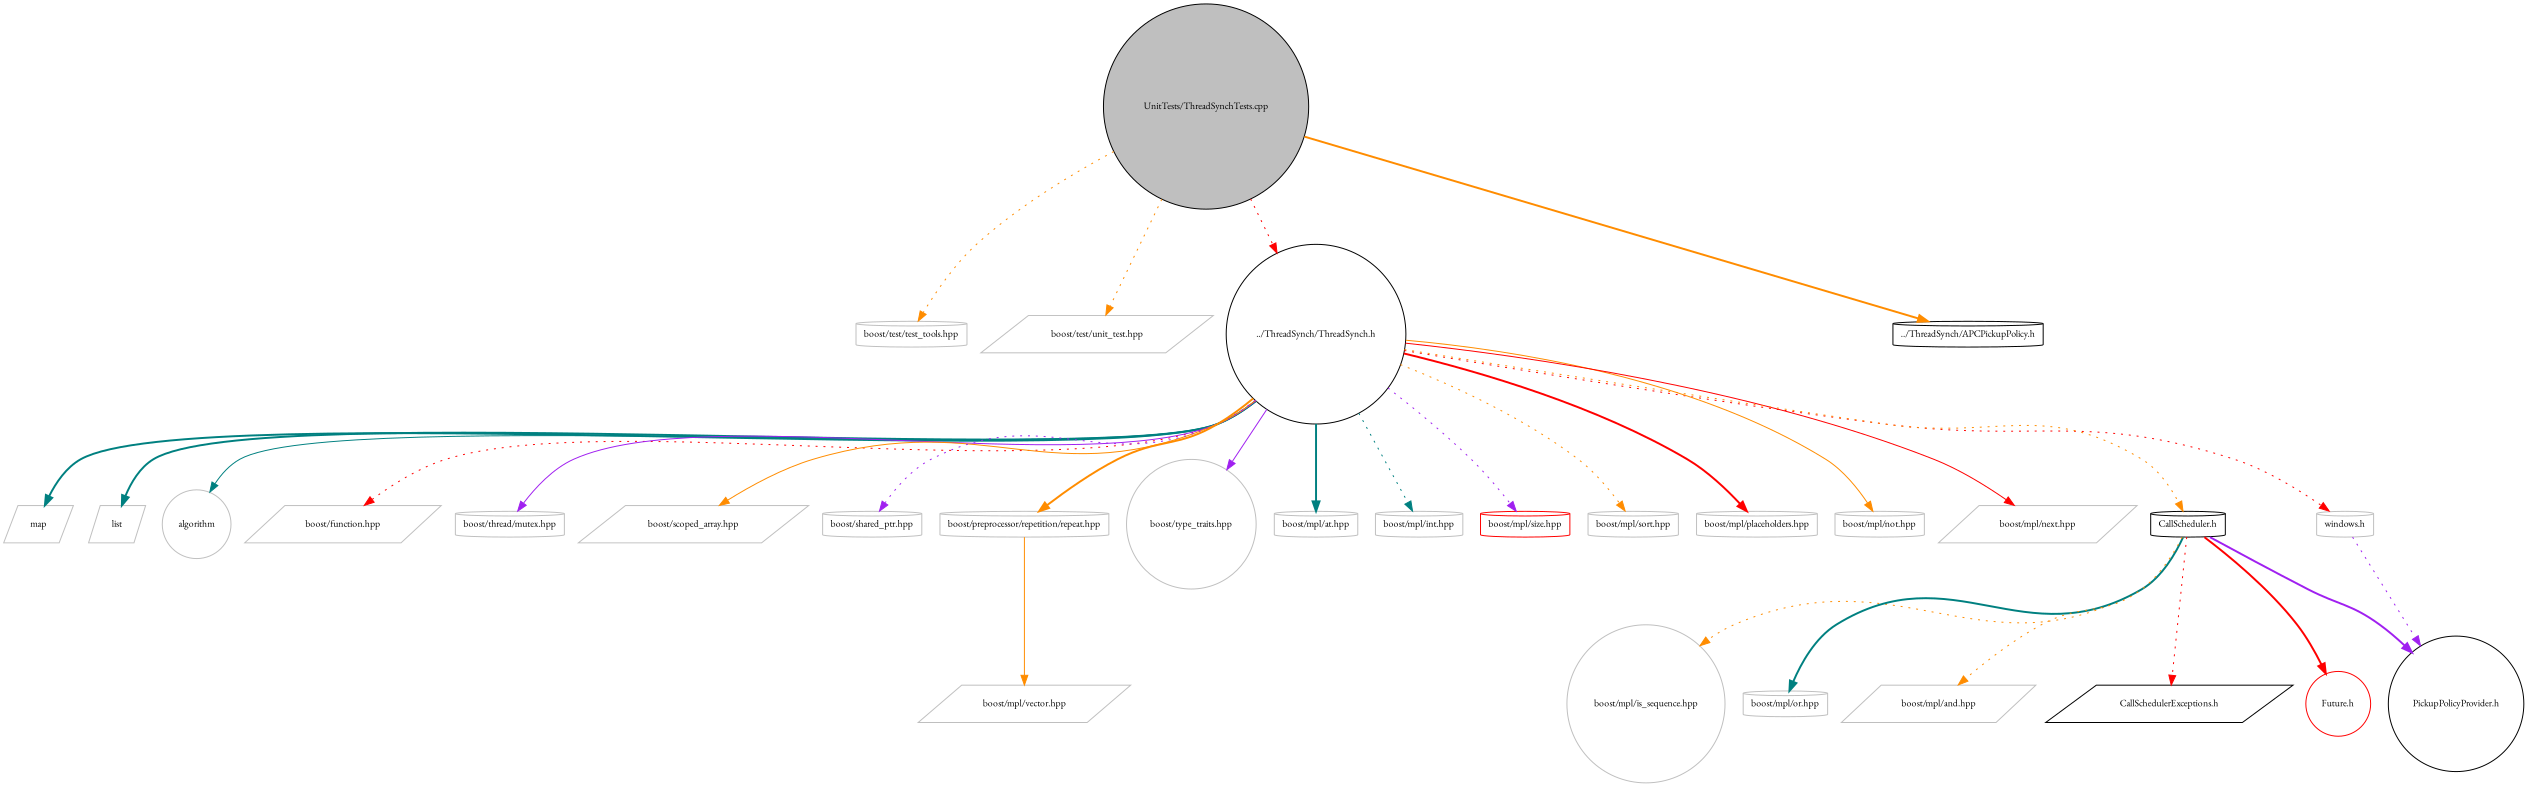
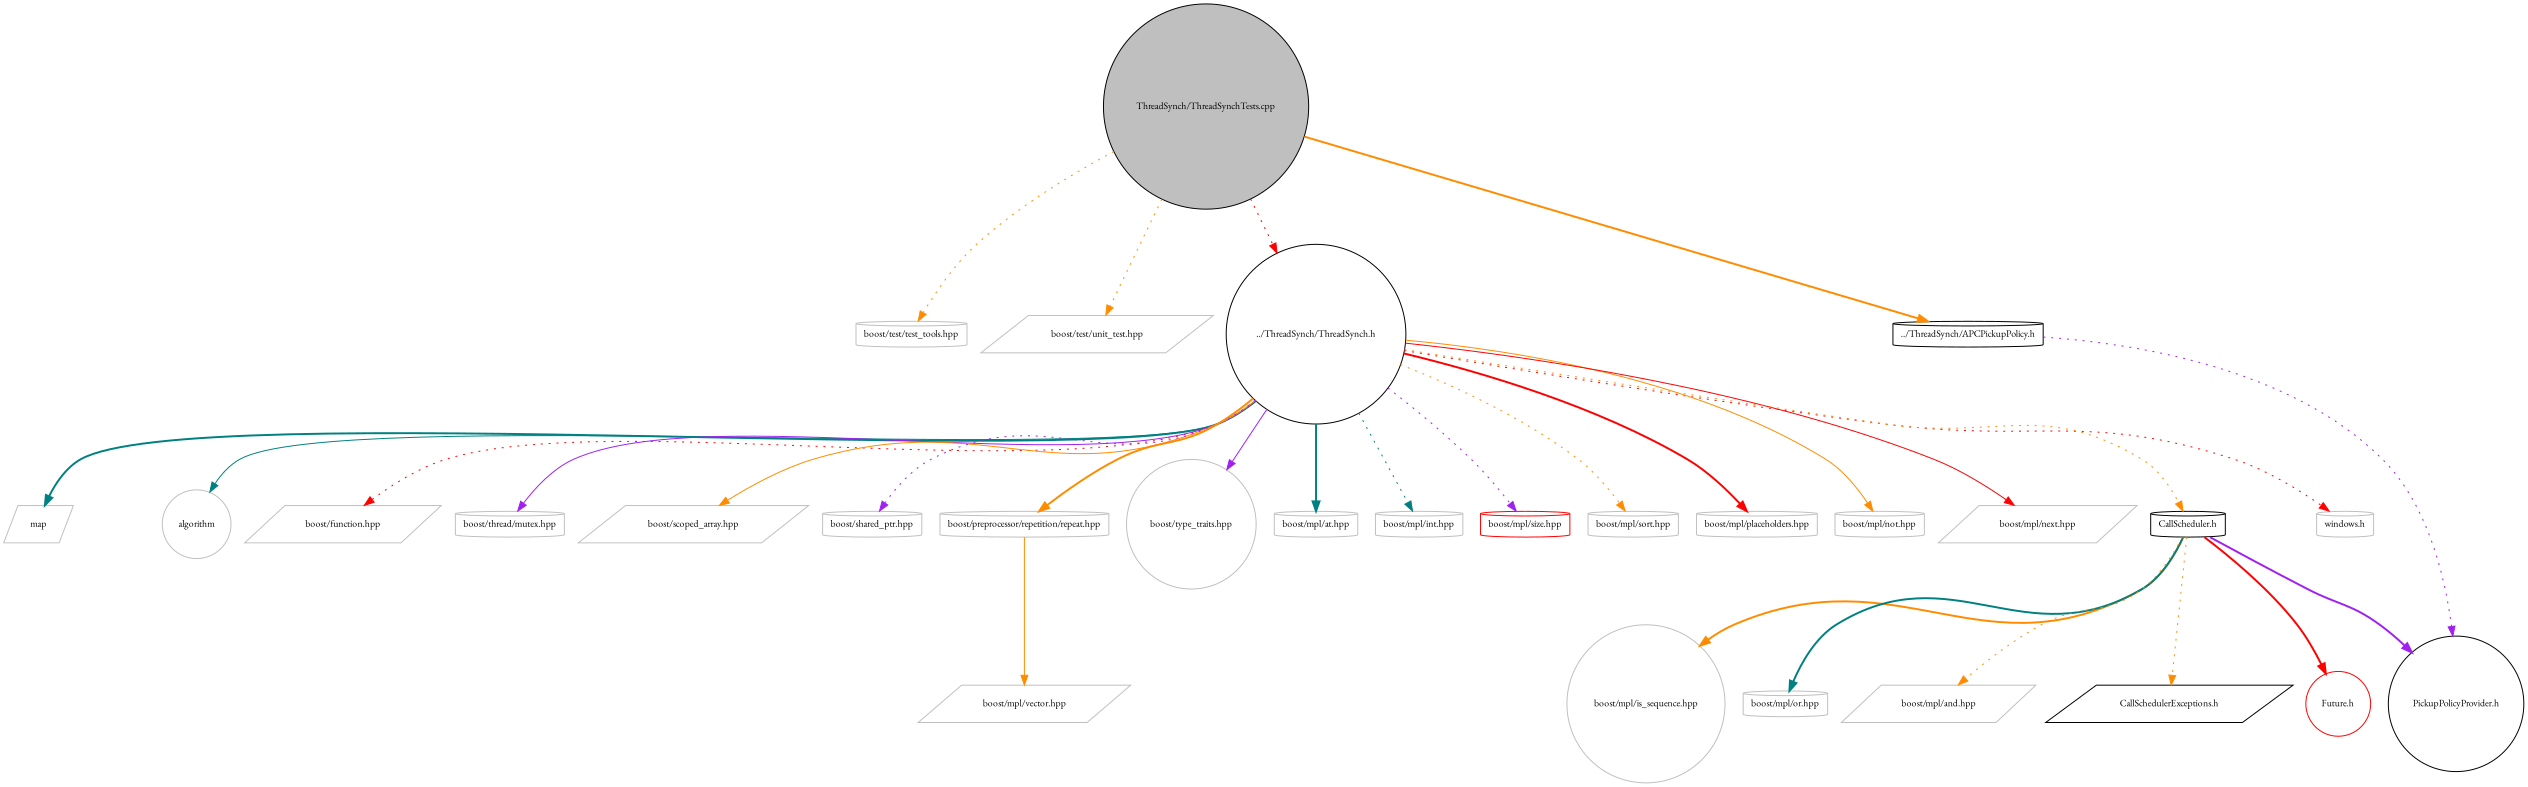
  digraph {
    fontname="EB Garamond"
    rankdir=TB
    node [color=grey75 fillcolor=white fontname="EB Garamond" fontsize=10 shape=cylinder style=filled]
    edge [color=darkorange fontname="EB Garamond" fontsize=10 labelfontname="FreeSans.ttf" labelfontsize=10 style=dotted]
-   n1 [color=black fillcolor=grey75 fontcolor=black height=0.2 label="UnitTests/ThreadSynchTests.cpp" shape=circle width=0.4]
+   n1 [color=black fillcolor=grey75 fontcolor=black height=0.2 label="ThreadSynch/ThreadSynchTests.cpp" shape=circle width=0.4]
    n2 [height=0.2 label="boost/test/test_tools.hpp" width=0.4]
    n3 [height=0.2 label="boost/test/unit_test.hpp" shape=parallelogram width=0.4]
    n4 [color=black height=0.2 label="../ThreadSynch/ThreadSynch.h" shape=circle width=0.4]
    n5 [color=black height=0.2 label="../ThreadSynch/APCPickupPolicy.h" width=0.4]
    n6 [height=0.2 label="windows.h" width=0.4]
    n7 [height=0.2 label=map shape=parallelogram width=0.4]
-   n8 [height=0.2 label=list shape=parallelogram width=0.4]
    n9 [height=0.2 label=algorithm shape=circle width=0.4]
    n10 [height=0.2 label="boost/function.hpp" shape=parallelogram width=0.4]
    n11 [height=0.2 label="boost/thread/mutex.hpp" width=0.4]
    n12 [height=0.2 label="boost/scoped_array.hpp" shape=parallelogram width=0.4]
    n13 [height=0.2 label="boost/shared_ptr.hpp" width=0.4]
    n14 [height=0.2 label="boost/preprocessor/repetition/repeat.hpp" width=0.4]
    n15 [height=0.2 label="boost/type_traits.hpp" shape=circle width=0.4]
    n16 [height=0.2 label="boost/mpl/at.hpp" width=0.4]
    n17 [height=0.2 label="boost/mpl/int.hpp" width=0.4]
    n18 [color=red height=0.2 label="boost/mpl/size.hpp" width=0.4]
    n19 [height=0.2 label="boost/mpl/sort.hpp" width=0.4]
    n20 [height=0.2 label="boost/mpl/placeholders.hpp" width=0.4]
    n21 [height=0.2 label="boost/mpl/not.hpp" width=0.4]
    n22 [height=0.2 label="boost/mpl/next.hpp" shape=parallelogram width=0.4]
    n23 [color=black height=0.2 label="CallScheduler.h" width=0.4]
    n24 [color=black height=0.2 label="PickupPolicyProvider.h" shape=circle width=0.4]
    n25 [height=0.2 label="boost/mpl/vector.hpp" shape=parallelogram width=0.4]
    n26 [height=0.2 label="boost/mpl/is_sequence.hpp" shape=circle width=0.4]
    n27 [height=0.2 label="boost/mpl/or.hpp" width=0.4]
    n28 [height=0.2 label="boost/mpl/and.hpp" shape=parallelogram width=0.4]
    n29 [color=black height=0.2 label="CallSchedulerExceptions.h" shape=parallelogram width=0.4]
    n30 [color=red height=0.2 label="Future.h" shape=circle width=0.4]
    n1 -> n2
    n1 -> n3
    n1 -> n4 [color=red]
    n1 -> n5 [style=bold]
    n4 -> n6 [color=red]
    n4 -> n7 [color=teal style=bold]
-   n4 -> n8 [color=teal style=bold]
    n4 -> n9 [color=teal style=solid]
    n4 -> n10 [color=red]
    n4 -> n11 [color=purple style=solid]
    n4 -> n12 [style=solid]
    n4 -> n13 [color=purple]
    n4 -> n14 [style=bold]
    n4 -> n15 [color=purple style=solid]
    n4 -> n16 [color=teal style=bold]
    n4 -> n17 [color=teal]
    n4 -> n18 [color=purple]
    n4 -> n19
    n4 -> n20 [color=red style=bold]
    n4 -> n21 [style=solid]
    n4 -> n22 [color=red style=solid]
    n4 -> n23
-   n6 -> n24 [color=purple]
+   n5 -> n24 [color=purple]
    n14 -> n25 [style=solid]
    n23 -> n24 [color=purple style=bold]
-   n23 -> n26
+   n23 -> n26 [style=bold]
    n23 -> n27 [color=teal style=bold]
    n23 -> n28
-   n23 -> n29 [color=red]
+   n23 -> n29
    n23 -> n30 [color=red style=bold]
  }
